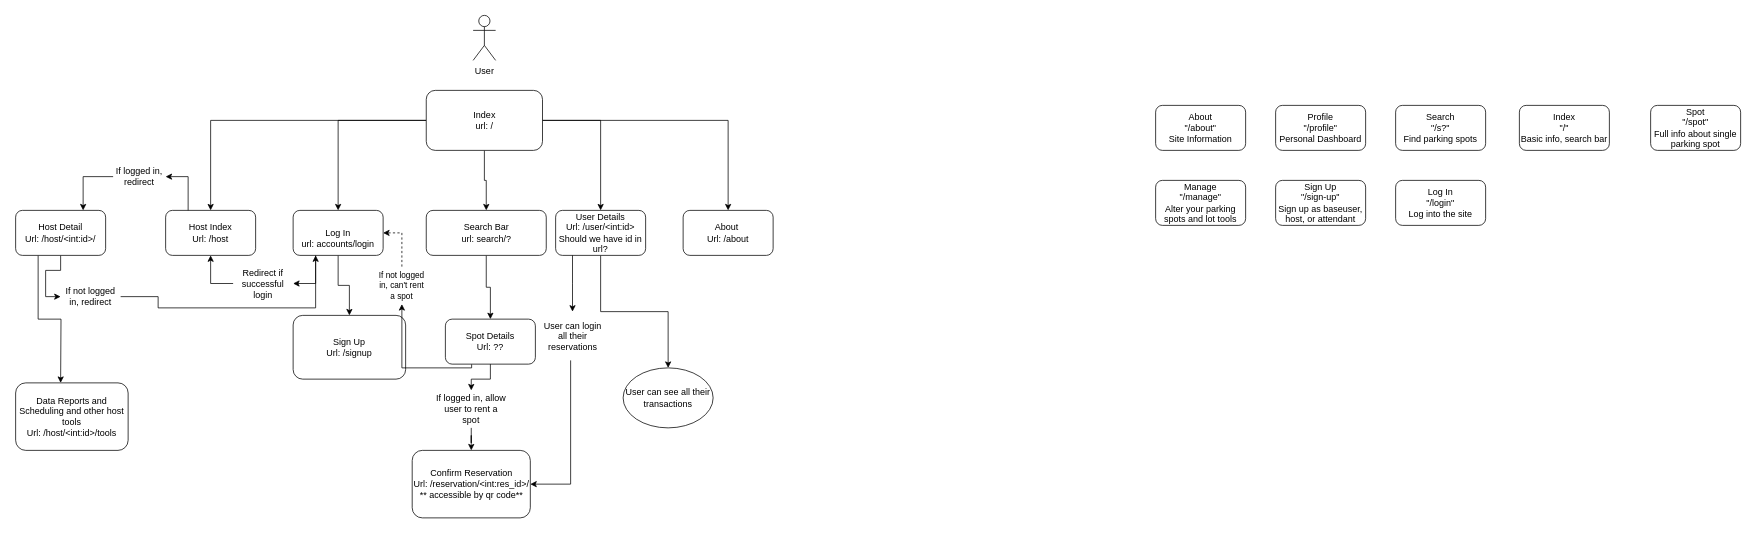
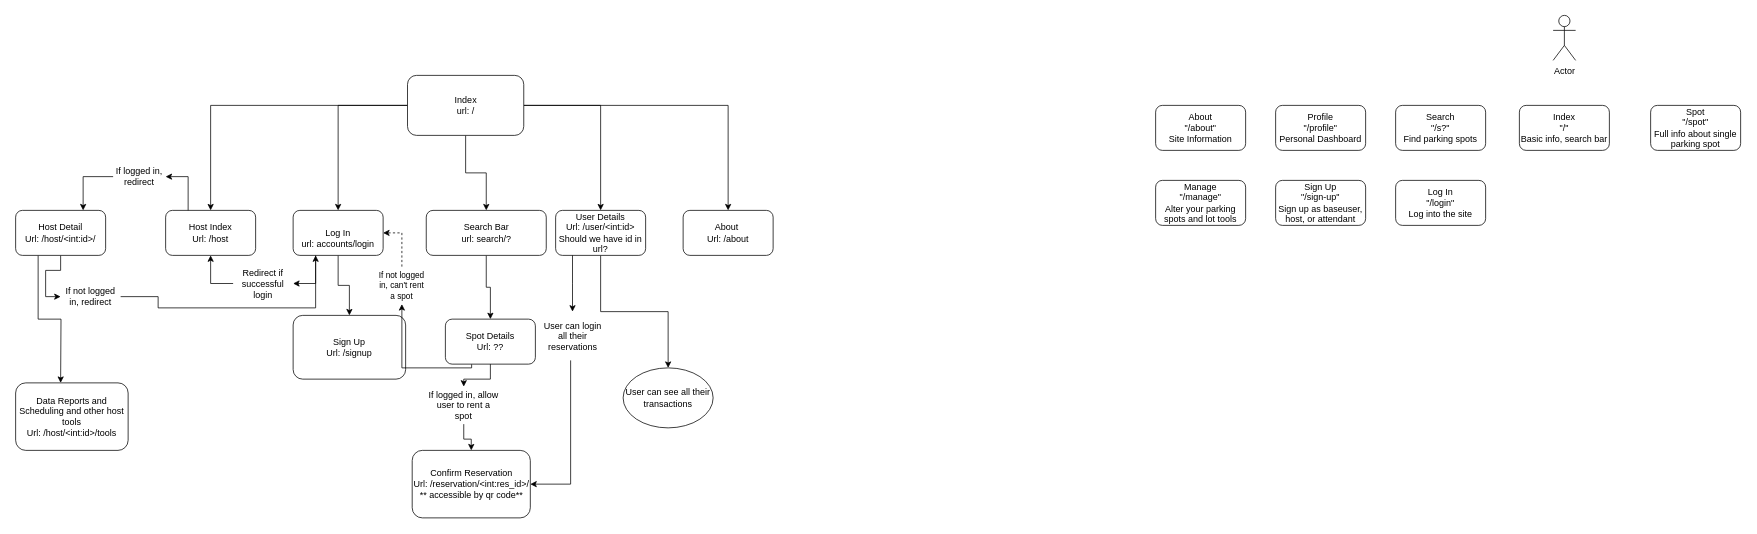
  <mxCell id="0" />
  <mxCell id="1" parent="0" />
- <mxCell id="2" value="User&lt;br&gt;" style="shape=umlActor;verticalLabelPosition=bottom;verticalAlign=top;html=1;outlineConnect=0;" parent="1" vertex="1"><mxGeometry x="630" y="20" width="30" height="60" as="geometry" /></mxCell>
  <mxCell id="3" style="edgeStyle=orthogonalEdgeStyle;rounded=0;orthogonalLoop=1;jettySize=auto;html=1;entryX=0.5;entryY=0;entryDx=0;entryDy=0;" parent="1" source="8" target="10" edge="1"><mxGeometry relative="1" as="geometry" /></mxCell>
  <mxCell id="4" style="edgeStyle=orthogonalEdgeStyle;rounded=0;orthogonalLoop=1;jettySize=auto;html=1;entryX=0.5;entryY=0;entryDx=0;entryDy=0;" parent="1" source="8" target="17" edge="1"><mxGeometry relative="1" as="geometry" /></mxCell>
  <mxCell id="5" style="edgeStyle=orthogonalEdgeStyle;rounded=0;orthogonalLoop=1;jettySize=auto;html=1;entryX=0.5;entryY=0;entryDx=0;entryDy=0;" parent="1" source="8" target="19" edge="1"><mxGeometry relative="1" as="geometry" /></mxCell>
  <mxCell id="6" style="edgeStyle=orthogonalEdgeStyle;rounded=0;orthogonalLoop=1;jettySize=auto;html=1;" parent="1" source="8" target="14" edge="1"><mxGeometry relative="1" as="geometry" /></mxCell>
  <mxCell id="7" style="edgeStyle=orthogonalEdgeStyle;rounded=0;orthogonalLoop=1;jettySize=auto;html=1;entryX=0.5;entryY=0;entryDx=0;entryDy=0;" parent="1" source="8" target="11" edge="1"><mxGeometry relative="1" as="geometry" /></mxCell>
- <mxCell id="8" value="Index&lt;br&gt;url: /" style="rounded=1;whiteSpace=wrap;html=1;" parent="1" vertex="1"><mxGeometry x="567.5" y="120" width="155" height="80" as="geometry" /></mxCell>
+ <mxCell id="8" value="Index&lt;br&gt;url: /" style="rounded=1;whiteSpace=wrap;html=1;" parent="1" vertex="1"><mxGeometry x="542.5" y="100" width="155" height="80" as="geometry" /></mxCell>
  <mxCell id="9" style="edgeStyle=orthogonalEdgeStyle;rounded=0;orthogonalLoop=1;jettySize=auto;html=1;entryX=0.75;entryY=0;entryDx=0;entryDy=0;" parent="1" source="23" target="22" edge="1"><mxGeometry relative="1" as="geometry" /></mxCell>
  <mxCell id="10" value="Host Index&lt;br&gt;Url: /host" style="rounded=1;whiteSpace=wrap;html=1;" parent="1" vertex="1"><mxGeometry x="220" y="280" width="120" height="60" as="geometry" /></mxCell>
  <mxCell id="11" value="About&amp;nbsp;&lt;br&gt;Url: /about" style="rounded=1;whiteSpace=wrap;html=1;" parent="1" vertex="1"><mxGeometry x="910" y="280" width="120" height="60" as="geometry" /></mxCell>
  <mxCell id="12" style="edgeStyle=orthogonalEdgeStyle;rounded=0;orthogonalLoop=1;jettySize=auto;html=1;entryX=1;entryY=0.5;entryDx=0;entryDy=0;" parent="1" source="38" target="34" edge="1"><mxGeometry relative="1" as="geometry"><Array as="points"><mxPoint x="760" y="645" /></Array></mxGeometry></mxCell>
  <mxCell id="13" style="edgeStyle=orthogonalEdgeStyle;rounded=0;orthogonalLoop=1;jettySize=auto;html=1;entryX=0.5;entryY=0;entryDx=0;entryDy=0;" parent="1" source="14" target="40" edge="1"><mxGeometry relative="1" as="geometry" /></mxCell>
  <mxCell id="14" value="User Details&lt;br&gt;Url: /user/&amp;lt;int:id&amp;gt;&lt;br&gt;Should we have id in url?" style="rounded=1;whiteSpace=wrap;html=1;" parent="1" vertex="1"><mxGeometry x="740" y="280" width="120" height="60" as="geometry" /></mxCell>
  <mxCell id="15" style="edgeStyle=orthogonalEdgeStyle;rounded=0;orthogonalLoop=1;jettySize=auto;html=1;entryX=0.5;entryY=0;entryDx=0;entryDy=0;" parent="1" source="17" target="27" edge="1"><mxGeometry relative="1" as="geometry" /></mxCell>
  <mxCell id="16" style="edgeStyle=orthogonalEdgeStyle;rounded=0;orthogonalLoop=1;jettySize=auto;html=1;exitX=0;exitY=0.5;exitDx=0;exitDy=0;" parent="1" source="28" edge="1"><mxGeometry relative="1" as="geometry"><mxPoint x="280" y="340" as="targetPoint" /><Array as="points"><mxPoint x="280" y="378" /><mxPoint x="280" y="340" /></Array></mxGeometry></mxCell>
  <mxCell id="17" value="&lt;br&gt;Log In&lt;br&gt;url: accounts/login" style="rounded=1;whiteSpace=wrap;html=1;" parent="1" vertex="1"><mxGeometry x="390" y="280" width="120" height="60" as="geometry" /></mxCell>
  <mxCell id="18" style="edgeStyle=orthogonalEdgeStyle;rounded=0;orthogonalLoop=1;jettySize=auto;html=1;" parent="1" source="19" target="33" edge="1"><mxGeometry relative="1" as="geometry" /></mxCell>
  <mxCell id="19" value="Search Bar&lt;br&gt;url: search/?" style="rounded=1;whiteSpace=wrap;html=1;" parent="1" vertex="1"><mxGeometry x="567.5" y="280" width="160" height="60" as="geometry" /></mxCell>
  <mxCell id="20" style="edgeStyle=orthogonalEdgeStyle;rounded=0;orthogonalLoop=1;jettySize=auto;html=1;entryX=0;entryY=0.5;entryDx=0;entryDy=0;" parent="1" source="22" target="26" edge="1"><mxGeometry relative="1" as="geometry" /></mxCell>
  <mxCell id="21" style="edgeStyle=orthogonalEdgeStyle;rounded=0;orthogonalLoop=1;jettySize=auto;html=1;exitX=0.25;exitY=1;exitDx=0;exitDy=0;entryX=0.5;entryY=0;entryDx=0;entryDy=0;" parent="1" source="22" edge="1"><mxGeometry relative="1" as="geometry"><mxPoint x="80" y="510" as="targetPoint" /></mxGeometry></mxCell>
  <mxCell id="22" value="Host Detail&lt;br&gt;Url: /host/&amp;lt;int:id&amp;gt;/" style="rounded=1;whiteSpace=wrap;html=1;" parent="1" vertex="1"><mxGeometry x="20" y="280" width="120" height="60" as="geometry" /></mxCell>
  <mxCell id="23" value="If logged in, redirect" style="text;html=1;strokeColor=none;fillColor=none;align=center;verticalAlign=middle;whiteSpace=wrap;rounded=0;" parent="1" vertex="1"><mxGeometry x="150" y="220" width="70" height="30" as="geometry" /></mxCell>
  <mxCell id="24" style="edgeStyle=orthogonalEdgeStyle;rounded=0;orthogonalLoop=1;jettySize=auto;html=1;entryX=1;entryY=0.5;entryDx=0;entryDy=0;exitX=0.25;exitY=0;exitDx=0;exitDy=0;" parent="1" source="10" target="23" edge="1"><mxGeometry relative="1" as="geometry"><mxPoint x="280" y="340" as="sourcePoint" /><mxPoint x="290" y="430" as="targetPoint" /></mxGeometry></mxCell>
  <mxCell id="25" style="edgeStyle=orthogonalEdgeStyle;rounded=0;orthogonalLoop=1;jettySize=auto;html=1;entryX=0.25;entryY=1;entryDx=0;entryDy=0;exitX=1;exitY=0.5;exitDx=0;exitDy=0;" parent="1" source="26" target="17" edge="1"><mxGeometry relative="1" as="geometry"><Array as="points"><mxPoint x="210" y="410" /><mxPoint x="420" y="410" /></Array></mxGeometry></mxCell>
  <mxCell id="26" value="If not logged in, redirect" style="text;html=1;strokeColor=none;fillColor=none;align=center;verticalAlign=middle;whiteSpace=wrap;rounded=0;" parent="1" vertex="1"><mxGeometry x="80" y="370" width="80" height="50" as="geometry" /></mxCell>
  <mxCell id="27" value="Sign Up&lt;br&gt;Url: /signup" style="rounded=1;whiteSpace=wrap;html=1;" parent="1" vertex="1"><mxGeometry x="390" y="420" width="150" height="85" as="geometry" /></mxCell>
  <mxCell id="28" value="Redirect if successful login&lt;br&gt;" style="text;html=1;strokeColor=none;fillColor=none;align=center;verticalAlign=middle;whiteSpace=wrap;rounded=0;" parent="1" vertex="1"><mxGeometry x="310" y="350" width="80" height="55" as="geometry" /></mxCell>
  <mxCell id="29" style="edgeStyle=orthogonalEdgeStyle;rounded=0;orthogonalLoop=1;jettySize=auto;html=1;entryX=1;entryY=0.5;entryDx=0;entryDy=0;exitX=0.25;exitY=1;exitDx=0;exitDy=0;" parent="1" source="17" target="28" edge="1"><mxGeometry relative="1" as="geometry"><mxPoint x="420" y="340" as="sourcePoint" /><mxPoint x="310" y="340" as="targetPoint" /></mxGeometry></mxCell>
  <mxCell id="30" style="edgeStyle=orthogonalEdgeStyle;rounded=0;orthogonalLoop=1;jettySize=auto;html=1;entryX=0.5;entryY=0;entryDx=0;entryDy=0;" parent="1" source="35" target="34" edge="1"><mxGeometry relative="1" as="geometry" /></mxCell>
  <mxCell id="31" style="edgeStyle=orthogonalEdgeStyle;rounded=0;orthogonalLoop=1;jettySize=auto;html=1;entryX=1;entryY=0.5;entryDx=0;entryDy=0;exitX=0.5;exitY=0;exitDx=0;exitDy=0;dashed=1;" parent="1" source="37" target="17" edge="1"><mxGeometry relative="1" as="geometry" /></mxCell>
  <mxCell id="32" style="edgeStyle=orthogonalEdgeStyle;rounded=0;orthogonalLoop=1;jettySize=auto;html=1;entryX=0.5;entryY=1;entryDx=0;entryDy=0;" parent="1" source="33" target="37" edge="1"><mxGeometry relative="1" as="geometry"><Array as="points"><mxPoint x="628" y="490" /><mxPoint x="535" y="490" /></Array></mxGeometry></mxCell>
  <mxCell id="33" value="Spot Details&lt;br&gt;Url: ??" style="rounded=1;whiteSpace=wrap;html=1;" parent="1" vertex="1"><mxGeometry x="593" y="425" width="120" height="60" as="geometry" /></mxCell>
  <mxCell id="34" value="Confirm Reservation&lt;br&gt;Url: /reservation/&amp;lt;int:res_id&amp;gt;/&lt;br&gt;** accessible by qr code**" style="rounded=1;whiteSpace=wrap;html=1;" parent="1" vertex="1"><mxGeometry x="548.75" y="600" width="157.5" height="90" as="geometry" /></mxCell>
- <mxCell id="35" value="If logged in, allow user to rent a spot" style="text;html=1;strokeColor=none;fillColor=none;align=center;verticalAlign=middle;whiteSpace=wrap;rounded=0;" parent="1" vertex="1"><mxGeometry x="580" y="520" width="95" height="50" as="geometry" /></mxCell>
+ <mxCell id="35" value="If logged in, allow user to rent a spot" style="text;html=1;strokeColor=none;fillColor=none;align=center;verticalAlign=middle;whiteSpace=wrap;rounded=0;" parent="1" vertex="1"><mxGeometry x="570" y="515" width="95" height="50" as="geometry" /></mxCell>
  <mxCell id="36" style="edgeStyle=orthogonalEdgeStyle;rounded=0;orthogonalLoop=1;jettySize=auto;html=1;entryX=0.5;entryY=0;entryDx=0;entryDy=0;" parent="1" source="33" target="35" edge="1"><mxGeometry relative="1" as="geometry"><mxPoint x="628" y="480" as="sourcePoint" /><mxPoint x="627.5" y="680" as="targetPoint" /></mxGeometry></mxCell>
  <mxCell id="37" value="&lt;span style=&quot;font-size: 11px ; background-color: rgb(255 , 255 , 255)&quot;&gt;If not logged in, can't rent a spot&lt;/span&gt;" style="text;html=1;strokeColor=none;fillColor=none;align=center;verticalAlign=middle;whiteSpace=wrap;rounded=0;" parent="1" vertex="1"><mxGeometry x="500" y="355" width="70" height="50" as="geometry" /></mxCell>
  <mxCell id="38" value="User can login all their reservations" style="text;html=1;strokeColor=none;fillColor=none;align=center;verticalAlign=middle;whiteSpace=wrap;rounded=0;" parent="1" vertex="1"><mxGeometry x="722.5" y="415" width="80" height="65" as="geometry" /></mxCell>
  <mxCell id="39" style="edgeStyle=orthogonalEdgeStyle;rounded=0;orthogonalLoop=1;jettySize=auto;html=1;entryX=0.5;entryY=0;entryDx=0;entryDy=0;" parent="1" source="14" target="38" edge="1"><mxGeometry relative="1" as="geometry"><mxPoint x="760" y="340" as="sourcePoint" /><mxPoint x="706.25" y="645" as="targetPoint" /><Array as="points"><mxPoint x="763" y="378" /></Array></mxGeometry></mxCell>
  <mxCell id="40" value="User can see all their transactions" style="ellipse;whiteSpace=wrap;html=1;" parent="1" vertex="1"><mxGeometry x="830" y="490" width="120" height="80" as="geometry" /></mxCell>
  <mxCell id="41" value="Data Reports and Scheduling and other host tools&lt;br&gt;Url: /host/&amp;lt;int:id&amp;gt;/tools" style="rounded=1;whiteSpace=wrap;html=1;" parent="1" vertex="1"><mxGeometry x="20" y="510" width="150" height="90" as="geometry" /></mxCell>
+ <mxCell id="42" value="Actor" style="shape=umlActor;verticalLabelPosition=bottom;verticalAlign=top;html=1;outlineConnect=0;" vertex="1" parent="1"><mxGeometry x="2070" y="20" width="30" height="60" as="geometry" /></mxCell>
  <mxCell id="43" value="Index&lt;br&gt;&quot;/&quot;&lt;br&gt;Basic info, search bar" style="rounded=1;whiteSpace=wrap;html=1;" vertex="1" parent="1"><mxGeometry x="2025" y="140" width="120" height="60" as="geometry" /></mxCell>
  <mxCell id="44" value="Search&lt;br&gt;&quot;/s?&quot;&lt;br&gt;Find parking spots" style="rounded=1;whiteSpace=wrap;html=1;" vertex="1" parent="1"><mxGeometry x="1860" y="140" width="120" height="60" as="geometry" /></mxCell>
  <mxCell id="45" value="About&lt;br&gt;&quot;/about&quot;&lt;br&gt;Site Information" style="rounded=1;whiteSpace=wrap;html=1;" vertex="1" parent="1"><mxGeometry x="1540" y="140" width="120" height="60" as="geometry" /></mxCell>
  <mxCell id="46" value="Spot&lt;br&gt;&quot;/spot&quot;&lt;br&gt;Full info about single parking spot" style="rounded=1;whiteSpace=wrap;html=1;" vertex="1" parent="1"><mxGeometry x="2200" y="140" width="120" height="60" as="geometry" /></mxCell>
  <mxCell id="47" value="Profile&lt;br&gt;&quot;/profile&quot;&lt;br&gt;Personal Dashboard" style="rounded=1;whiteSpace=wrap;html=1;" vertex="1" parent="1"><mxGeometry x="1700" y="140" width="120" height="60" as="geometry" /></mxCell>
  <mxCell id="48" value="Manage&lt;br&gt;&quot;/manage&quot;&lt;br&gt;Alter your parking spots and lot tools" style="rounded=1;whiteSpace=wrap;html=1;" vertex="1" parent="1"><mxGeometry x="1540" y="240" width="120" height="60" as="geometry" /></mxCell>
  <mxCell id="49" value="Sign Up&lt;br&gt;&quot;/sign-up&quot;&lt;br&gt;Sign up as baseuser, host, or attendant" style="rounded=1;whiteSpace=wrap;html=1;" vertex="1" parent="1"><mxGeometry x="1700" y="240" width="120" height="60" as="geometry" /></mxCell>
  <mxCell id="50" value="Log In&lt;br&gt;&quot;/login&quot;&lt;br&gt;Log into the site" style="rounded=1;whiteSpace=wrap;html=1;" vertex="1" parent="1"><mxGeometry x="1860" y="240" width="120" height="60" as="geometry" /></mxCell>
